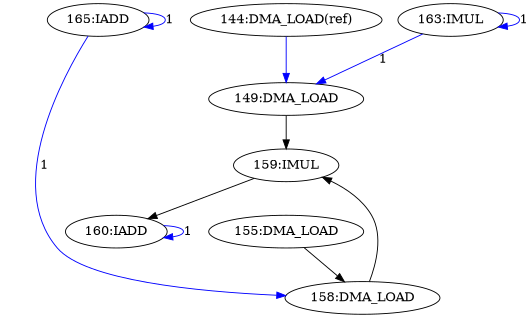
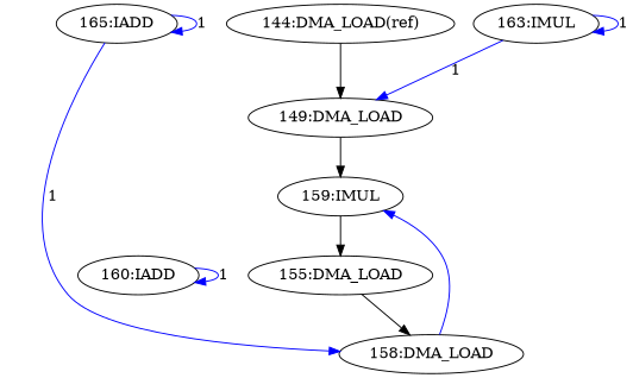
  digraph {
    n1 [label="160:IADD"]
    n2 [label="159:IMUL"]
    n3 [label="155:DMA_LOAD"]
    n4 [label="158:DMA_LOAD"]
    n5 [label="149:DMA_LOAD"]
    n6 [label="144:DMA_LOAD(ref)"]
    n7 [label="163:IMUL"]
    n8 [label="165:IADD"]
    n1 -> n1 [color=blue constraint=false label=1]
-   n2 -> n1
+   n2 -> n3
    n3 -> n4
-   n4 -> n2
+   n4 -> n2 [color=blue]
    n5 -> n2
-   n6 -> n5 [color=blue]
+   n6 -> n5
    n7 -> n5 [color=blue constraint=false label=1]
    n7 -> n7 [color=blue constraint=false label=1]
    n8 -> n4 [color=blue constraint=false label=1]
    n8 -> n8 [color=blue constraint=false label=1]
  }
